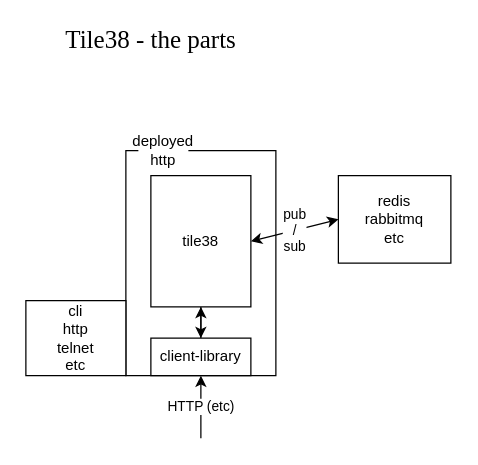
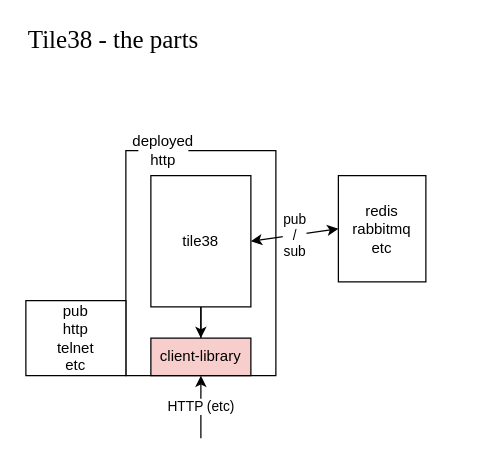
  <mxCell id="0" />
  <mxCell id="1" parent="0" />
  <mxCell id="2" value="" style="rounded=0;whiteSpace=wrap;html=1;" vertex="1" parent="1"><mxGeometry x="100" y="120" width="120" height="180" as="geometry" /></mxCell>
- <mxCell id="3" style="edgeStyle=orthogonalEdgeStyle;rounded=0;orthogonalLoop=1;jettySize=auto;html=1;entryX=0.5;entryY=1;entryDx=0;entryDy=0;" edge="1" parent="1" source="5" target="7"><mxGeometry relative="1" as="geometry" /></mxCell>
+ <mxCell id="3" style="edgeStyle=orthogonalEdgeStyle;rounded=0;orthogonalLoop=1;jettySize=auto;html=1;entryX=0.5;entryY=1;entryDx=0;entryDy=0;endArrow=none;" edge="1" parent="1" source="5" target="7"><mxGeometry relative="1" as="geometry" /></mxCell>
  <mxCell id="4" value="HTTP (etc)" style="edgeStyle=orthogonalEdgeStyle;rounded=0;orthogonalLoop=1;jettySize=auto;html=1;" edge="1" parent="1" target="5"><mxGeometry relative="1" as="geometry"><mxPoint x="160" y="350" as="sourcePoint" /><Array as="points"><mxPoint x="160" y="330" /><mxPoint x="160" y="330" /></Array></mxGeometry></mxCell>
- <mxCell id="5" value="client-library" style="rounded=0;whiteSpace=wrap;html=1;" vertex="1" parent="1"><mxGeometry x="120" y="270" width="80" height="30" as="geometry" /></mxCell>
+ <mxCell id="5" value="client-library" style="rounded=0;whiteSpace=wrap;html=1;fillColor=#f8cecc;" vertex="1" parent="1"><mxGeometry x="120" y="270" width="80" height="30" as="geometry" /></mxCell>
  <mxCell id="6" style="edgeStyle=orthogonalEdgeStyle;rounded=0;orthogonalLoop=1;jettySize=auto;html=1;" edge="1" parent="1" source="7"><mxGeometry relative="1" as="geometry"><mxPoint x="160" y="270" as="targetPoint" /></mxGeometry></mxCell>
  <mxCell id="7" value="tile38" style="rounded=0;whiteSpace=wrap;html=1;" vertex="1" parent="1"><mxGeometry x="120" y="140" width="80" height="105" as="geometry" /></mxCell>
- <mxCell id="8" value="redis&lt;br&gt;rabbitmq&lt;br&gt;etc" style="rounded=0;whiteSpace=wrap;html=1;" vertex="1" parent="1"><mxGeometry x="270" y="140" width="90" height="70" as="geometry" /></mxCell>
- <mxCell id="9" value="cli&lt;br&gt;http&lt;br&gt;telnet&lt;br&gt;etc&lt;br&gt;" style="rounded=0;whiteSpace=wrap;html=1;" vertex="1" parent="1"><mxGeometry x="20" y="240" width="80" height="60" as="geometry" /></mxCell>
+ <mxCell id="8" value="redis&lt;br&gt;rabbitmq&lt;br&gt;etc" style="rounded=0;whiteSpace=wrap;html=1;" vertex="1" parent="1"><mxGeometry x="270" y="140" width="70" height="85" as="geometry" /></mxCell>
+ <mxCell id="9" value="pub&lt;br&gt;http&lt;br&gt;telnet&lt;br&gt;etc&lt;br&gt;" style="rounded=0;whiteSpace=wrap;html=1;" vertex="1" parent="1"><mxGeometry x="20" y="240" width="80" height="60" as="geometry" /></mxCell>
  <mxCell id="10" value="pub&lt;br&gt;/&lt;br&gt;sub&lt;br&gt;" style="endArrow=classic;startArrow=classic;html=1;exitX=1;exitY=0.5;exitDx=0;exitDy=0;entryX=0;entryY=0.5;entryDx=0;entryDy=0;" edge="1" parent="1" source="7" target="8"><mxGeometry width="50" height="50" relative="1" as="geometry"><mxPoint x="210" y="210" as="sourcePoint" /><mxPoint x="260" y="160" as="targetPoint" /></mxGeometry></mxCell>
  <mxCell id="11" value="deployed http&lt;br&gt;" style="text;html=1;strokeColor=none;fillColor=#ffffff;align=center;verticalAlign=middle;whiteSpace=wrap;rounded=0;" vertex="1" parent="1"><mxGeometry x="110" y="110" width="40" height="20" as="geometry" /></mxCell>
- <mxCell id="12" value="&lt;font face=&quot;Verdana&quot; style=&quot;font-size: 20px&quot;&gt;Tile38 - the parts&lt;/font&gt;" style="text;html=1;strokeColor=none;fillColor=none;align=left;verticalAlign=middle;whiteSpace=wrap;rounded=0;" vertex="1" parent="1"><mxGeometry x="50" y="20" width="280" height="20" as="geometry" /></mxCell>
+ <mxCell id="12" value="&lt;font face=&quot;Verdana&quot; style=&quot;font-size: 20px&quot;&gt;Tile38 - the parts&lt;/font&gt;" style="text;html=1;strokeColor=none;fillColor=none;align=left;verticalAlign=middle;whiteSpace=wrap;rounded=0;" vertex="1" parent="1"><mxGeometry x="20" y="20" width="280" height="20" as="geometry" /></mxCell>
